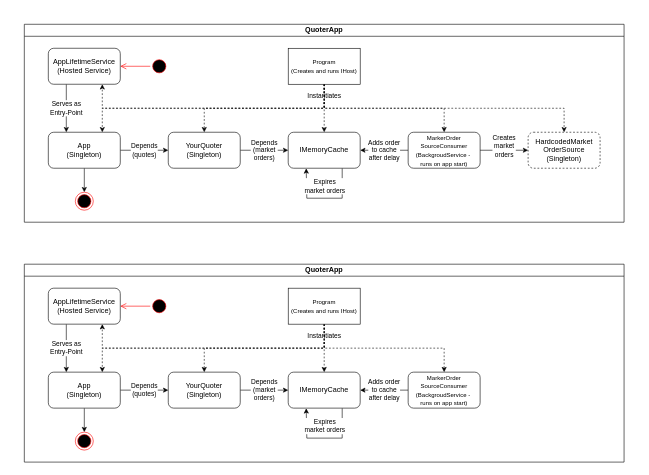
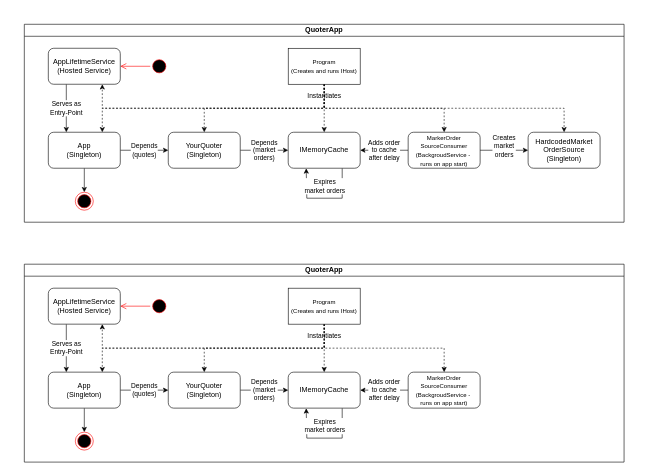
  <mxCell id="0" />
  <mxCell id="1" parent="0" />
  <mxCell id="2" value="" style="rounded=0;whiteSpace=wrap;html=1;fillColor=none;strokeColor=none;" vertex="1" parent="1"><mxGeometry x="20" y="20" width="1040" height="370" as="geometry" /></mxCell>
  <mxCell id="3" value="QuoterApp" style="swimlane;whiteSpace=wrap;html=1;startSize=20;" vertex="1" parent="1"><mxGeometry x="40" y="40" width="1000" height="330" as="geometry" /></mxCell>
  <mxCell id="4" value="Instantiates" style="edgeStyle=orthogonalEdgeStyle;rounded=0;orthogonalLoop=1;jettySize=auto;html=1;exitX=0.5;exitY=1;exitDx=0;exitDy=0;entryX=0.75;entryY=1;entryDx=0;entryDy=0;dashed=1;" edge="1" parent="3" source="14" target="20"><mxGeometry x="-0.911" relative="1" as="geometry"><Array as="points"><mxPoint x="500" y="140" /><mxPoint x="130" y="140" /></Array><mxPoint as="offset" /></mxGeometry></mxCell>
  <mxCell id="5" style="edgeStyle=orthogonalEdgeStyle;rounded=0;orthogonalLoop=1;jettySize=auto;html=1;exitX=0.5;exitY=1;exitDx=0;exitDy=0;entryX=0.5;entryY=0;entryDx=0;entryDy=0;" edge="1" parent="3" source="7" target="23"><mxGeometry relative="1" as="geometry" /></mxCell>
  <mxCell id="6" value="Depends&lt;br&gt;(quotes)" style="edgeStyle=orthogonalEdgeStyle;rounded=0;orthogonalLoop=1;jettySize=auto;html=1;exitX=1;exitY=0.5;exitDx=0;exitDy=0;entryX=0;entryY=0.5;entryDx=0;entryDy=0;" edge="1" parent="3" source="7" target="9"><mxGeometry relative="1" as="geometry" /></mxCell>
  <mxCell id="7" value="App&lt;br&gt;(Singleton)" style="rounded=1;whiteSpace=wrap;html=1;" vertex="1" parent="3"><mxGeometry x="40" y="180" width="120" height="60" as="geometry" /></mxCell>
  <mxCell id="8" value="Depends&lt;br&gt;(market&lt;br&gt;orders)" style="edgeStyle=orthogonalEdgeStyle;rounded=0;orthogonalLoop=1;jettySize=auto;html=1;exitX=1;exitY=0.5;exitDx=0;exitDy=0;entryX=0;entryY=0.5;entryDx=0;entryDy=0;" edge="1" parent="3" source="9" target="16"><mxGeometry relative="1" as="geometry" /></mxCell>
  <mxCell id="9" value="YourQuoter&lt;br&gt;(Singleton)" style="rounded=1;whiteSpace=wrap;html=1;" vertex="1" parent="3"><mxGeometry x="240" y="180" width="120" height="60" as="geometry" /></mxCell>
  <mxCell id="10" style="edgeStyle=orthogonalEdgeStyle;rounded=0;orthogonalLoop=1;jettySize=auto;html=1;exitX=0.5;exitY=1;exitDx=0;exitDy=0;dashed=1;" edge="1" parent="3" source="14" target="16"><mxGeometry relative="1" as="geometry" /></mxCell>
  <mxCell id="11" style="edgeStyle=orthogonalEdgeStyle;rounded=0;orthogonalLoop=1;jettySize=auto;html=1;exitX=0.5;exitY=1;exitDx=0;exitDy=0;entryX=0.5;entryY=0;entryDx=0;entryDy=0;dashed=1;" edge="1" parent="3" source="14" target="18"><mxGeometry relative="1" as="geometry"><Array as="points"><mxPoint x="500" y="140" /><mxPoint x="700" y="140" /></Array></mxGeometry></mxCell>
  <mxCell id="12" style="edgeStyle=orthogonalEdgeStyle;rounded=0;orthogonalLoop=1;jettySize=auto;html=1;exitX=0.5;exitY=1;exitDx=0;exitDy=0;entryX=0.5;entryY=0;entryDx=0;entryDy=0;dashed=1;" edge="1" parent="3" source="14" target="9"><mxGeometry relative="1" as="geometry"><Array as="points"><mxPoint x="500" y="140" /><mxPoint x="300" y="140" /></Array></mxGeometry></mxCell>
  <mxCell id="13" style="edgeStyle=orthogonalEdgeStyle;rounded=0;orthogonalLoop=1;jettySize=auto;html=1;exitX=0.5;exitY=1;exitDx=0;exitDy=0;entryX=0.75;entryY=0;entryDx=0;entryDy=0;dashed=1;" edge="1" parent="3" source="14" target="7"><mxGeometry relative="1" as="geometry"><Array as="points"><mxPoint x="500" y="140" /><mxPoint x="130" y="140" /></Array></mxGeometry></mxCell>
  <mxCell id="14" value="&lt;font style=&quot;font-size: 10px;&quot;&gt;Program&lt;br&gt;(Creates and runs IHost)&lt;/font&gt;" style="rounded=0;whiteSpace=wrap;html=1;" vertex="1" parent="3"><mxGeometry x="440" y="40" width="120" height="60" as="geometry" /></mxCell>
  <mxCell id="15" value="Expires&lt;br&gt;market orders" style="edgeStyle=orthogonalEdgeStyle;rounded=0;orthogonalLoop=1;jettySize=auto;html=1;exitX=0.75;exitY=1;exitDx=0;exitDy=0;" edge="1" parent="3" source="16"><mxGeometry x="0.002" y="-20" relative="1" as="geometry"><mxPoint x="470.0" y="240.333" as="targetPoint" /><Array as="points"><mxPoint x="530" y="290" /><mxPoint x="471" y="290" /><mxPoint x="471" y="240" /></Array><mxPoint as="offset" /></mxGeometry></mxCell>
  <mxCell id="16" value="IMemoryCache" style="rounded=1;whiteSpace=wrap;html=1;" vertex="1" parent="3"><mxGeometry x="440" y="180" width="120" height="60" as="geometry" /></mxCell>
  <mxCell id="17" value="Adds order&lt;br&gt;to cache&lt;br&gt;after delay" style="edgeStyle=orthogonalEdgeStyle;rounded=0;orthogonalLoop=1;jettySize=auto;html=1;exitX=0;exitY=0.5;exitDx=0;exitDy=0;entryX=1;entryY=0.5;entryDx=0;entryDy=0;" edge="1" parent="3" source="18" target="16"><mxGeometry relative="1" as="geometry" /></mxCell>
  <mxCell id="18" value="&lt;font style=&quot;font-size: 10px;&quot;&gt;MarkerOrder&lt;br&gt;SourceConsumer&lt;br&gt;(BackgroudService -&amp;nbsp;&lt;br&gt;runs on app start)&lt;/font&gt;" style="rounded=1;whiteSpace=wrap;html=1;" vertex="1" parent="3"><mxGeometry x="640" y="180" width="120" height="60" as="geometry" /></mxCell>
  <mxCell id="19" value="Serves as &lt;br&gt;Entry-Point" style="edgeStyle=orthogonalEdgeStyle;rounded=0;orthogonalLoop=1;jettySize=auto;html=1;exitX=0.25;exitY=1;exitDx=0;exitDy=0;entryX=0.25;entryY=0;entryDx=0;entryDy=0;" edge="1" parent="3" source="20" target="7"><mxGeometry relative="1" as="geometry" /></mxCell>
  <mxCell id="20" value="AppLifetimeService&lt;br&gt;(Hosted Service)" style="rounded=1;whiteSpace=wrap;html=1;" vertex="1" parent="3"><mxGeometry x="40" y="40" width="120" height="60" as="geometry" /></mxCell>
  <mxCell id="21" value="" style="ellipse;html=1;shape=startState;fillColor=#000000;strokeColor=#ff0000;" vertex="1" parent="3"><mxGeometry x="210" y="55" width="30" height="30" as="geometry" /></mxCell>
  <mxCell id="22" value="" style="edgeStyle=orthogonalEdgeStyle;html=1;verticalAlign=bottom;endArrow=open;endSize=8;strokeColor=#ff0000;rounded=0;entryX=1;entryY=0.5;entryDx=0;entryDy=0;" edge="1" source="21" parent="3" target="20"><mxGeometry relative="1" as="geometry"><mxPoint x="225" y="150" as="targetPoint" /></mxGeometry></mxCell>
  <mxCell id="23" value="" style="ellipse;html=1;shape=endState;fillColor=#000000;strokeColor=#ff0000;" vertex="1" parent="3"><mxGeometry x="85" y="280" width="30" height="30" as="geometry" /></mxCell>
- <mxCell id="24" value="HardcodedMarket&lt;br&gt;OrderSource&lt;br&gt;(Singleton)" style="rounded=1;whiteSpace=wrap;html=1;dashed=1;" vertex="1" parent="1"><mxGeometry x="880" y="220" width="120" height="60" as="geometry" /></mxCell>
+ <mxCell id="24" value="HardcodedMarket&lt;br&gt;OrderSource&lt;br&gt;(Singleton)" style="rounded=1;whiteSpace=wrap;html=1;" vertex="1" parent="1"><mxGeometry x="880" y="220" width="120" height="60" as="geometry" /></mxCell>
  <mxCell id="25" style="edgeStyle=orthogonalEdgeStyle;rounded=0;orthogonalLoop=1;jettySize=auto;html=1;exitX=0.5;exitY=1;exitDx=0;exitDy=0;dashed=1;" edge="1" parent="1" source="14" target="24"><mxGeometry relative="1" as="geometry"><Array as="points"><mxPoint x="540" y="180" /><mxPoint x="940" y="180" /></Array></mxGeometry></mxCell>
  <mxCell id="26" value="&#10;&lt;span style=&quot;color: rgb(0, 0, 0); font-family: Helvetica; font-size: 11px; font-style: normal; font-variant-ligatures: normal; font-variant-caps: normal; font-weight: 400; letter-spacing: normal; orphans: 2; text-align: center; text-indent: 0px; text-transform: none; widows: 2; word-spacing: 0px; -webkit-text-stroke-width: 0px; background-color: rgb(255, 255, 255); text-decoration-thickness: initial; text-decoration-style: initial; text-decoration-color: initial; float: none; display: inline !important;&quot;&gt;Creates&lt;/span&gt;&lt;br style=&quot;border-color: var(--border-color); color: rgb(0, 0, 0); font-family: Helvetica; font-size: 11px; font-style: normal; font-variant-ligatures: normal; font-variant-caps: normal; font-weight: 400; letter-spacing: normal; orphans: 2; text-align: center; text-indent: 0px; text-transform: none; widows: 2; word-spacing: 0px; -webkit-text-stroke-width: 0px; text-decoration-thickness: initial; text-decoration-style: initial; text-decoration-color: initial;&quot;&gt;&lt;span style=&quot;color: rgb(0, 0, 0); font-family: Helvetica; font-size: 11px; font-style: normal; font-variant-ligatures: normal; font-variant-caps: normal; font-weight: 400; letter-spacing: normal; orphans: 2; text-align: center; text-indent: 0px; text-transform: none; widows: 2; word-spacing: 0px; -webkit-text-stroke-width: 0px; background-color: rgb(255, 255, 255); text-decoration-thickness: initial; text-decoration-style: initial; text-decoration-color: initial; float: none; display: inline !important;&quot;&gt;market&lt;/span&gt;&lt;br style=&quot;border-color: var(--border-color); color: rgb(0, 0, 0); font-family: Helvetica; font-size: 11px; font-style: normal; font-variant-ligatures: normal; font-variant-caps: normal; font-weight: 400; letter-spacing: normal; orphans: 2; text-align: center; text-indent: 0px; text-transform: none; widows: 2; word-spacing: 0px; -webkit-text-stroke-width: 0px; text-decoration-thickness: initial; text-decoration-style: initial; text-decoration-color: initial;&quot;&gt;&lt;span style=&quot;color: rgb(0, 0, 0); font-family: Helvetica; font-size: 11px; font-style: normal; font-variant-ligatures: normal; font-variant-caps: normal; font-weight: 400; letter-spacing: normal; orphans: 2; text-align: center; text-indent: 0px; text-transform: none; widows: 2; word-spacing: 0px; -webkit-text-stroke-width: 0px; background-color: rgb(255, 255, 255); text-decoration-thickness: initial; text-decoration-style: initial; text-decoration-color: initial; float: none; display: inline !important;&quot;&gt;orders&lt;/span&gt;&#10;&#10;" style="edgeStyle=orthogonalEdgeStyle;rounded=0;orthogonalLoop=1;jettySize=auto;html=1;exitX=1;exitY=0.5;exitDx=0;exitDy=0;entryX=0;entryY=0.5;entryDx=0;entryDy=0;" edge="1" parent="1" source="18" target="24"><mxGeometry relative="1" as="geometry" /></mxCell>
  <mxCell id="27" value="QuoterApp" style="swimlane;whiteSpace=wrap;html=1;startSize=20;" vertex="1" parent="1"><mxGeometry x="40" y="440" width="1000" height="330" as="geometry" /></mxCell>
  <mxCell id="28" value="Instantiates" style="edgeStyle=orthogonalEdgeStyle;rounded=0;orthogonalLoop=1;jettySize=auto;html=1;exitX=0.5;exitY=1;exitDx=0;exitDy=0;entryX=0.75;entryY=1;entryDx=0;entryDy=0;dashed=1;" edge="1" parent="27" source="38" target="44"><mxGeometry x="-0.911" relative="1" as="geometry"><Array as="points"><mxPoint x="500" y="140" /><mxPoint x="130" y="140" /></Array><mxPoint as="offset" /></mxGeometry></mxCell>
  <mxCell id="29" style="edgeStyle=orthogonalEdgeStyle;rounded=0;orthogonalLoop=1;jettySize=auto;html=1;exitX=0.5;exitY=1;exitDx=0;exitDy=0;entryX=0.5;entryY=0;entryDx=0;entryDy=0;" edge="1" parent="27" source="31" target="47"><mxGeometry relative="1" as="geometry" /></mxCell>
  <mxCell id="30" value="Depends&lt;br&gt;(quotes)" style="edgeStyle=orthogonalEdgeStyle;rounded=0;orthogonalLoop=1;jettySize=auto;html=1;exitX=1;exitY=0.5;exitDx=0;exitDy=0;entryX=0;entryY=0.5;entryDx=0;entryDy=0;" edge="1" parent="27" source="31" target="33"><mxGeometry relative="1" as="geometry" /></mxCell>
  <mxCell id="31" value="App&lt;br&gt;(Singleton)" style="rounded=1;whiteSpace=wrap;html=1;" vertex="1" parent="27"><mxGeometry x="40" y="180" width="120" height="60" as="geometry" /></mxCell>
  <mxCell id="32" value="Depends&lt;br&gt;(market&lt;br&gt;orders)" style="edgeStyle=orthogonalEdgeStyle;rounded=0;orthogonalLoop=1;jettySize=auto;html=1;exitX=1;exitY=0.5;exitDx=0;exitDy=0;entryX=0;entryY=0.5;entryDx=0;entryDy=0;" edge="1" parent="27" source="33" target="40"><mxGeometry relative="1" as="geometry" /></mxCell>
  <mxCell id="33" value="YourQuoter&lt;br&gt;(Singleton)" style="rounded=1;whiteSpace=wrap;html=1;" vertex="1" parent="27"><mxGeometry x="240" y="180" width="120" height="60" as="geometry" /></mxCell>
  <mxCell id="34" style="edgeStyle=orthogonalEdgeStyle;rounded=0;orthogonalLoop=1;jettySize=auto;html=1;exitX=0.5;exitY=1;exitDx=0;exitDy=0;dashed=1;" edge="1" parent="27" source="38" target="40"><mxGeometry relative="1" as="geometry" /></mxCell>
  <mxCell id="35" style="edgeStyle=orthogonalEdgeStyle;rounded=0;orthogonalLoop=1;jettySize=auto;html=1;exitX=0.5;exitY=1;exitDx=0;exitDy=0;entryX=0.5;entryY=0;entryDx=0;entryDy=0;dashed=1;" edge="1" parent="27" source="38" target="42"><mxGeometry relative="1" as="geometry"><Array as="points"><mxPoint x="500" y="140" /><mxPoint x="700" y="140" /></Array></mxGeometry></mxCell>
  <mxCell id="36" style="edgeStyle=orthogonalEdgeStyle;rounded=0;orthogonalLoop=1;jettySize=auto;html=1;exitX=0.5;exitY=1;exitDx=0;exitDy=0;entryX=0.5;entryY=0;entryDx=0;entryDy=0;dashed=1;" edge="1" parent="27" source="38" target="33"><mxGeometry relative="1" as="geometry"><Array as="points"><mxPoint x="500" y="140" /><mxPoint x="300" y="140" /></Array></mxGeometry></mxCell>
  <mxCell id="37" style="edgeStyle=orthogonalEdgeStyle;rounded=0;orthogonalLoop=1;jettySize=auto;html=1;exitX=0.5;exitY=1;exitDx=0;exitDy=0;entryX=0.75;entryY=0;entryDx=0;entryDy=0;dashed=1;" edge="1" parent="27" source="38" target="31"><mxGeometry relative="1" as="geometry"><Array as="points"><mxPoint x="500" y="140" /><mxPoint x="130" y="140" /></Array></mxGeometry></mxCell>
  <mxCell id="38" value="&lt;font style=&quot;font-size: 10px;&quot;&gt;Program&lt;br&gt;(Creates and runs IHost)&lt;/font&gt;" style="rounded=0;whiteSpace=wrap;html=1;" vertex="1" parent="27"><mxGeometry x="440" y="40" width="120" height="60" as="geometry" /></mxCell>
  <mxCell id="39" value="Expires&lt;br&gt;market orders" style="edgeStyle=orthogonalEdgeStyle;rounded=0;orthogonalLoop=1;jettySize=auto;html=1;exitX=0.75;exitY=1;exitDx=0;exitDy=0;" edge="1" parent="27" source="40"><mxGeometry x="0.002" y="-20" relative="1" as="geometry"><mxPoint x="470.0" y="240.333" as="targetPoint" /><Array as="points"><mxPoint x="530" y="290" /><mxPoint x="471" y="290" /><mxPoint x="471" y="240" /></Array><mxPoint as="offset" /></mxGeometry></mxCell>
  <mxCell id="40" value="IMemoryCache" style="rounded=1;whiteSpace=wrap;html=1;" vertex="1" parent="27"><mxGeometry x="440" y="180" width="120" height="60" as="geometry" /></mxCell>
  <mxCell id="41" value="Adds order&lt;br&gt;to cache&lt;br&gt;after delay" style="edgeStyle=orthogonalEdgeStyle;rounded=0;orthogonalLoop=1;jettySize=auto;html=1;exitX=0;exitY=0.5;exitDx=0;exitDy=0;entryX=1;entryY=0.5;entryDx=0;entryDy=0;" edge="1" parent="27" source="42" target="40"><mxGeometry relative="1" as="geometry" /></mxCell>
  <mxCell id="42" value="&lt;font style=&quot;font-size: 10px;&quot;&gt;MarkerOrder&lt;br&gt;SourceConsumer&lt;br&gt;(BackgroudService -&amp;nbsp;&lt;br&gt;runs on app start)&lt;/font&gt;" style="rounded=1;whiteSpace=wrap;html=1;" vertex="1" parent="27"><mxGeometry x="640" y="180" width="120" height="60" as="geometry" /></mxCell>
  <mxCell id="43" value="Serves as &lt;br&gt;Entry-Point" style="edgeStyle=orthogonalEdgeStyle;rounded=0;orthogonalLoop=1;jettySize=auto;html=1;exitX=0.25;exitY=1;exitDx=0;exitDy=0;entryX=0.25;entryY=0;entryDx=0;entryDy=0;" edge="1" parent="27" source="44" target="31"><mxGeometry relative="1" as="geometry" /></mxCell>
  <mxCell id="44" value="AppLifetimeService&lt;br&gt;(Hosted Service)" style="rounded=1;whiteSpace=wrap;html=1;" vertex="1" parent="27"><mxGeometry x="40" y="40" width="120" height="60" as="geometry" /></mxCell>
  <mxCell id="45" value="" style="ellipse;html=1;shape=startState;fillColor=#000000;strokeColor=#ff0000;" vertex="1" parent="27"><mxGeometry x="210" y="55" width="30" height="30" as="geometry" /></mxCell>
  <mxCell id="46" value="" style="edgeStyle=orthogonalEdgeStyle;html=1;verticalAlign=bottom;endArrow=open;endSize=8;strokeColor=#ff0000;rounded=0;entryX=1;entryY=0.5;entryDx=0;entryDy=0;" edge="1" parent="27" source="45" target="44"><mxGeometry relative="1" as="geometry"><mxPoint x="225" y="150" as="targetPoint" /></mxGeometry></mxCell>
  <mxCell id="47" value="" style="ellipse;html=1;shape=endState;fillColor=#000000;strokeColor=#ff0000;" vertex="1" parent="27"><mxGeometry x="85" y="280" width="30" height="30" as="geometry" /></mxCell>
